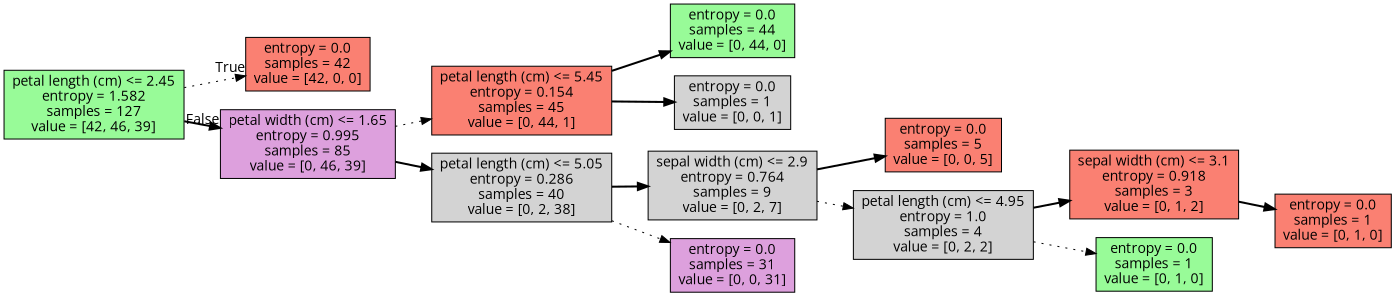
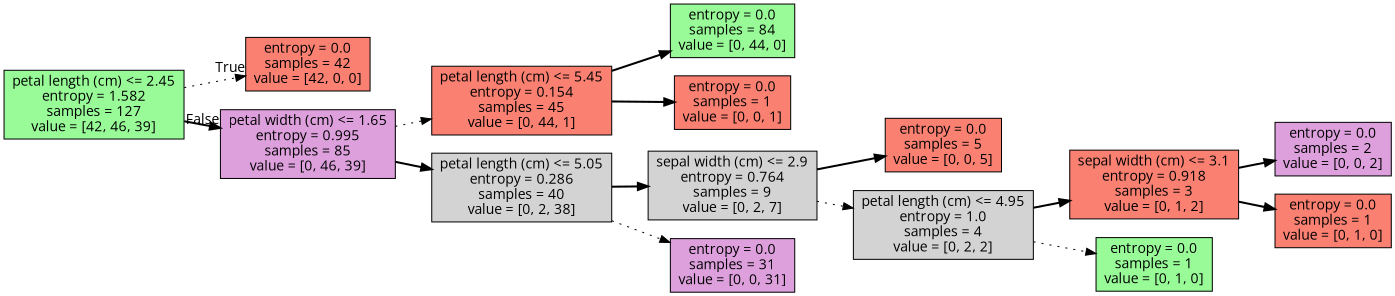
  digraph {
    fontname="Open Sans"
    rankdir=LR
    node [fillcolor=salmon fontname="Open Sans" shape=box style=filled]
    edge [fontname="Open Sans" style=bold]
    n1 [fillcolor=palegreen label="petal length (cm) <= 2.45\nentropy = 1.582\nsamples = 127\nvalue = [42, 46, 39]"]
    n2 [label="entropy = 0.0\nsamples = 42\nvalue = [42, 0, 0]"]
    n3 [fillcolor=plum label="petal width (cm) <= 1.65\nentropy = 0.995\nsamples = 85\nvalue = [0, 46, 39]"]
    n4 [label="petal length (cm) <= 5.45\nentropy = 0.154\nsamples = 45\nvalue = [0, 44, 1]"]
    n5 [fillcolor=lightgrey label="petal length (cm) <= 5.05\nentropy = 0.286\nsamples = 40\nvalue = [0, 2, 38]"]
-   n6 [fillcolor=palegreen label="entropy = 0.0\nsamples = 44\nvalue = [0, 44, 0]"]
-   n7 [fillcolor=lightgrey label="entropy = 0.0\nsamples = 1\nvalue = [0, 0, 1]"]
+   n6 [fillcolor=palegreen label="entropy = 0.0\nsamples = 84\nvalue = [0, 44, 0]"]
+   n7 [label="entropy = 0.0\nsamples = 1\nvalue = [0, 0, 1]"]
    n8 [fillcolor=lightgrey label="sepal width (cm) <= 2.9\nentropy = 0.764\nsamples = 9\nvalue = [0, 2, 7]"]
    n9 [fillcolor=plum label="entropy = 0.0\nsamples = 31\nvalue = [0, 0, 31]"]
    n10 [label="entropy = 0.0\nsamples = 5\nvalue = [0, 0, 5]"]
    n11 [fillcolor=lightgrey label="petal length (cm) <= 4.95\nentropy = 1.0\nsamples = 4\nvalue = [0, 2, 2]"]
    n12 [label="sepal width (cm) <= 3.1\nentropy = 0.918\nsamples = 3\nvalue = [0, 1, 2]"]
    n13 [fillcolor=palegreen label="entropy = 0.0\nsamples = 1\nvalue = [0, 1, 0]"]
+   n14 [fillcolor=plum label="entropy = 0.0\nsamples = 2\nvalue = [0, 0, 2]"]
    n15 [label="entropy = 0.0\nsamples = 1\nvalue = [0, 1, 0]"]
    n1 -> n2 [headlabel=True labelangle=45 labeldistance=2.5 style=dotted]
    n1 -> n3 [headlabel=False labelangle=-45 labeldistance=2.5]
    n3 -> n4 [style=dotted]
    n3 -> n5
    n4 -> n6
    n4 -> n7
    n5 -> n8
    n5 -> n9 [style=dotted]
    n8 -> n10
    n8 -> n11 [style=dotted]
    n11 -> n12
    n11 -> n13 [style=dotted]
+   n12 -> n14
    n12 -> n15
  }
